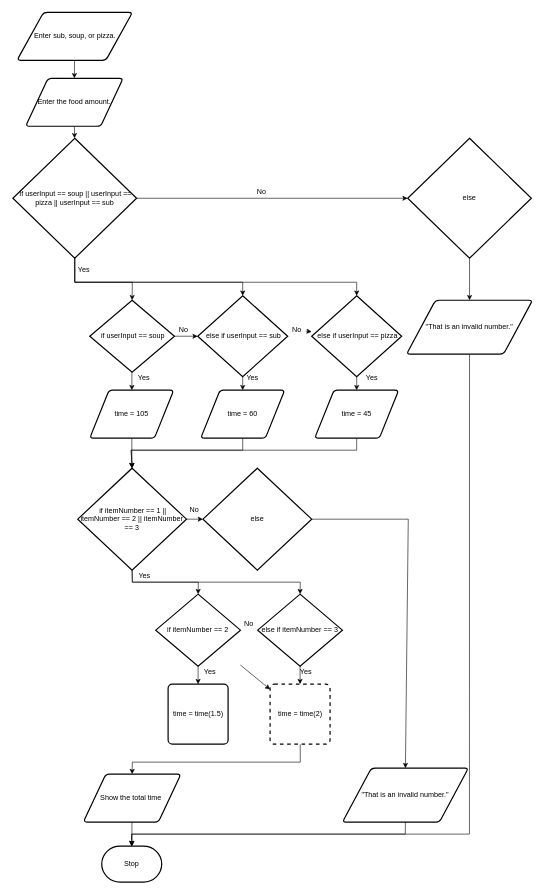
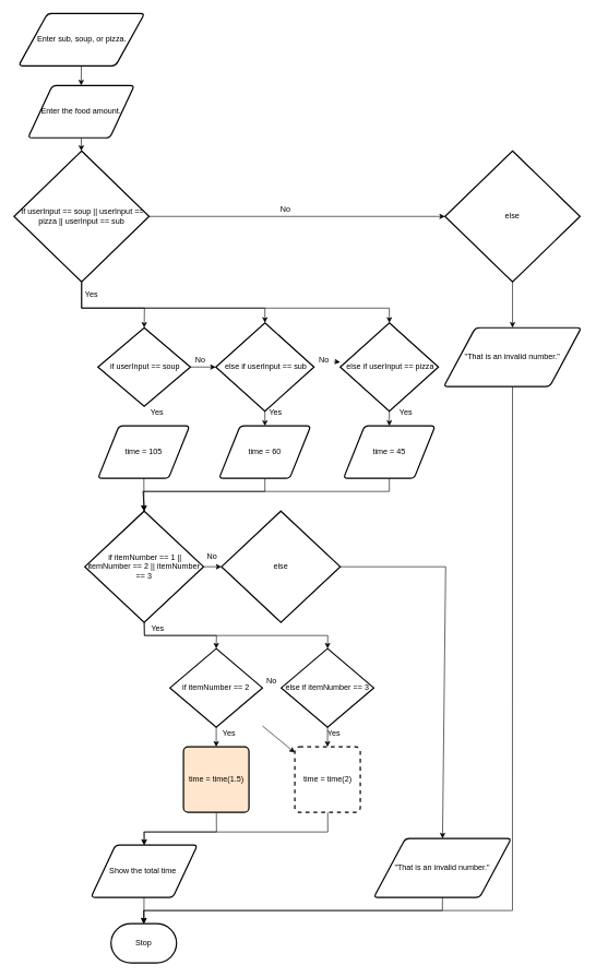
  <mxCell id="0" />
  <mxCell id="1" parent="0" />
  <mxCell id="2" value="" style="edgeStyle=none;html=1;fontFamily=Helvetica;fontSize=12;fontColor=#F0F0F0;" edge="1" parent="1" source="3" target="9"><mxGeometry relative="1" as="geometry" /></mxCell>
  <mxCell id="3" value="Enter the food amount." style="shape=parallelogram;html=1;strokeWidth=2;perimeter=parallelogramPerimeter;whiteSpace=wrap;rounded=1;arcSize=12;size=0.23;" vertex="1" parent="1"><mxGeometry x="42.12" y="130" width="162.5" height="80" as="geometry" /></mxCell>
  <mxCell id="4" value="Stop" style="strokeWidth=2;html=1;shape=mxgraph.flowchart.terminator;whiteSpace=wrap;" vertex="1" parent="1"><mxGeometry x="169" y="1410" width="100" height="60" as="geometry" /></mxCell>
  <mxCell id="5" style="edgeStyle=none;rounded=0;html=1;entryX=0.5;entryY=0;entryDx=0;entryDy=0;entryPerimeter=0;exitX=0.5;exitY=1;exitDx=0;exitDy=0;exitPerimeter=0;" edge="1" parent="1" source="9" target="18"><mxGeometry relative="1" as="geometry"><Array as="points"><mxPoint x="124" y="470" /><mxPoint x="220" y="470" /></Array></mxGeometry></mxCell>
  <mxCell id="6" style="edgeStyle=none;rounded=0;html=1;entryX=0.5;entryY=0;entryDx=0;entryDy=0;entryPerimeter=0;" edge="1" parent="1" target="23"><mxGeometry relative="1" as="geometry"><mxPoint x="124" y="430" as="sourcePoint" /><Array as="points"><mxPoint x="124" y="470" /><mxPoint x="404" y="470" /></Array></mxGeometry></mxCell>
  <mxCell id="7" style="edgeStyle=none;rounded=0;html=1;entryX=0.5;entryY=0;entryDx=0;entryDy=0;entryPerimeter=0;" edge="1" parent="1" target="25"><mxGeometry relative="1" as="geometry"><mxPoint x="124" y="430" as="sourcePoint" /><Array as="points"><mxPoint x="124" y="470" /><mxPoint x="594" y="470" /></Array></mxGeometry></mxCell>
  <mxCell id="8" value="" style="edgeStyle=none;rounded=0;html=1;" edge="1" parent="1" source="9" target="27"><mxGeometry relative="1" as="geometry" /></mxCell>
  <mxCell id="9" value="&lt;span id=&quot;docs-internal-guid-6195adaa-7fff-0db7-8f2a-d677f404ffa1&quot;&gt;&lt;span style=&quot;background-color: transparent ; vertical-align: baseline&quot;&gt;&amp;nbsp;If userInput == soup || userInput == pizza || userInput == sub&lt;/span&gt;&lt;/span&gt;" style="strokeWidth=2;html=1;shape=mxgraph.flowchart.decision;whiteSpace=wrap;" vertex="1" parent="1"><mxGeometry x="20.87" y="230" width="206.25" height="200" as="geometry" /></mxCell>
  <mxCell id="10" value="" style="edgeStyle=none;rounded=0;html=1;" edge="1" parent="1" source="11" target="35"><mxGeometry relative="1" as="geometry" /></mxCell>
  <mxCell id="11" value="time = 105" style="shape=parallelogram;html=1;strokeWidth=2;perimeter=parallelogramPerimeter;whiteSpace=wrap;rounded=1;arcSize=12;size=0.23;" vertex="1" parent="1"><mxGeometry x="149" y="650" width="140" height="80" as="geometry" /></mxCell>
  <mxCell id="12" value="" style="edgeStyle=none;rounded=0;html=1;fontFamily=Helvetica;fontSize=12;fontColor=#F0F0F0;startArrow=none;" edge="1" parent="1"><mxGeometry relative="1" as="geometry"><mxPoint x="639" y="291.5" as="sourcePoint" /><mxPoint x="639" y="291.5" as="targetPoint" /></mxGeometry></mxCell>
  <mxCell id="13" value="Yes" style="text;html=1;resizable=0;autosize=1;align=center;verticalAlign=middle;points=[];fillColor=none;strokeColor=none;rounded=0;" vertex="1" parent="1"><mxGeometry x="119" y="440" width="40" height="20" as="geometry" /></mxCell>
  <mxCell id="14" value="No" style="text;html=1;resizable=0;autosize=1;align=center;verticalAlign=middle;points=[];fillColor=none;strokeColor=none;rounded=0;" vertex="1" parent="1"><mxGeometry x="419.63" y="310" width="30" height="20" as="geometry" /></mxCell>
  <mxCell id="15" value="" style="edgeStyle=none;rounded=0;html=1;fontFamily=Helvetica;fontSize=12;fontColor=#F0F0F0;endArrow=none;" edge="1" parent="1"><mxGeometry relative="1" as="geometry"><mxPoint x="609" y="291.5" as="sourcePoint" /><mxPoint x="609" y="291.5" as="targetPoint" /></mxGeometry></mxCell>
  <mxCell id="16" value="" style="edgeStyle=none;rounded=0;html=1;" edge="1" parent="1" source="18" target="23"><mxGeometry relative="1" as="geometry" /></mxCell>
- <mxCell id="17" value="" style="edgeStyle=none;rounded=0;html=1;" edge="1" parent="1" source="18" target="11"><mxGeometry relative="1" as="geometry" /></mxCell>
  <mxCell id="18" value="&lt;span id=&quot;docs-internal-guid-6195adaa-7fff-0db7-8f2a-d677f404ffa1&quot;&gt;&lt;span style=&quot;background-color: transparent ; vertical-align: baseline&quot;&gt;&amp;nbsp;if userInput == soup&lt;/span&gt;&lt;/span&gt;" style="strokeWidth=2;html=1;shape=mxgraph.flowchart.decision;whiteSpace=wrap;" vertex="1" parent="1"><mxGeometry x="149" y="500" width="141.25" height="120" as="geometry" /></mxCell>
  <mxCell id="19" style="edgeStyle=none;rounded=0;html=1;entryX=0.5;entryY=0;entryDx=0;entryDy=0;" edge="1" parent="1" source="20" target="3"><mxGeometry relative="1" as="geometry" /></mxCell>
  <mxCell id="20" value="Enter sub, soup, or pizza." style="shape=parallelogram;html=1;strokeWidth=2;perimeter=parallelogramPerimeter;whiteSpace=wrap;rounded=1;arcSize=12;size=0.23;" vertex="1" parent="1"><mxGeometry x="27.75" y="20" width="192.5" height="80" as="geometry" /></mxCell>
  <mxCell id="21" value="" style="edgeStyle=none;rounded=0;html=1;startArrow=none;" edge="1" parent="1" source="57" target="25"><mxGeometry relative="1" as="geometry" /></mxCell>
  <mxCell id="22" value="" style="edgeStyle=none;rounded=0;html=1;" edge="1" parent="1" source="23" target="29"><mxGeometry relative="1" as="geometry" /></mxCell>
  <mxCell id="23" value="&lt;span id=&quot;docs-internal-guid-6195adaa-7fff-0db7-8f2a-d677f404ffa1&quot;&gt;&lt;span style=&quot;background-color: transparent ; vertical-align: baseline&quot;&gt;&amp;nbsp;else if userInput == sub&lt;/span&gt;&lt;/span&gt;" style="strokeWidth=2;html=1;shape=mxgraph.flowchart.decision;whiteSpace=wrap;" vertex="1" parent="1"><mxGeometry x="329" y="492.5" width="150" height="135" as="geometry" /></mxCell>
  <mxCell id="24" value="" style="edgeStyle=none;rounded=0;html=1;" edge="1" parent="1" source="25" target="31"><mxGeometry relative="1" as="geometry" /></mxCell>
  <mxCell id="25" value="&lt;span id=&quot;docs-internal-guid-6195adaa-7fff-0db7-8f2a-d677f404ffa1&quot;&gt;&lt;span style=&quot;background-color: transparent ; vertical-align: baseline&quot;&gt;&amp;nbsp;else if userInput == pizza&lt;/span&gt;&lt;/span&gt;" style="strokeWidth=2;html=1;shape=mxgraph.flowchart.decision;whiteSpace=wrap;" vertex="1" parent="1"><mxGeometry x="519" y="492.5" width="150" height="135" as="geometry" /></mxCell>
  <mxCell id="26" style="edgeStyle=none;rounded=0;html=1;entryX=0.5;entryY=0;entryDx=0;entryDy=0;" edge="1" parent="1" source="27" target="52"><mxGeometry relative="1" as="geometry" /></mxCell>
  <mxCell id="27" value="&lt;span id=&quot;docs-internal-guid-6195adaa-7fff-0db7-8f2a-d677f404ffa1&quot;&gt;&lt;span style=&quot;background-color: transparent ; vertical-align: baseline&quot;&gt;else&lt;/span&gt;&lt;/span&gt;" style="strokeWidth=2;html=1;shape=mxgraph.flowchart.decision;whiteSpace=wrap;" vertex="1" parent="1"><mxGeometry x="679" y="230" width="206.25" height="200" as="geometry" /></mxCell>
  <mxCell id="28" style="edgeStyle=none;rounded=0;html=1;entryX=0.5;entryY=0;entryDx=0;entryDy=0;entryPerimeter=0;" edge="1" parent="1" source="29" target="35"><mxGeometry relative="1" as="geometry"><Array as="points"><mxPoint x="404" y="750" /><mxPoint x="218" y="750" /></Array></mxGeometry></mxCell>
  <mxCell id="29" value="time = 60" style="shape=parallelogram;html=1;strokeWidth=2;perimeter=parallelogramPerimeter;whiteSpace=wrap;rounded=1;arcSize=12;size=0.23;" vertex="1" parent="1"><mxGeometry x="334" y="650" width="140" height="80" as="geometry" /></mxCell>
  <mxCell id="30" style="edgeStyle=none;rounded=0;html=1;entryX=0.5;entryY=0;entryDx=0;entryDy=0;entryPerimeter=0;" edge="1" parent="1" source="31" target="35"><mxGeometry relative="1" as="geometry"><Array as="points"><mxPoint x="594" y="750" /><mxPoint x="218" y="750" /></Array></mxGeometry></mxCell>
  <mxCell id="31" value="time = 45" style="shape=parallelogram;html=1;strokeWidth=2;perimeter=parallelogramPerimeter;whiteSpace=wrap;rounded=1;arcSize=12;size=0.23;" vertex="1" parent="1"><mxGeometry x="524" y="650" width="140" height="80" as="geometry" /></mxCell>
  <mxCell id="32" style="edgeStyle=none;rounded=0;html=1;entryX=0.5;entryY=0;entryDx=0;entryDy=0;entryPerimeter=0;exitX=0.5;exitY=1;exitDx=0;exitDy=0;exitPerimeter=0;" edge="1" parent="1" source="35" target="38"><mxGeometry relative="1" as="geometry"><Array as="points"><mxPoint x="220" y="970" /><mxPoint x="330" y="970" /></Array></mxGeometry></mxCell>
  <mxCell id="33" value="" style="edgeStyle=none;rounded=0;html=1;" edge="1" parent="1" source="35" target="42"><mxGeometry relative="1" as="geometry" /></mxCell>
  <mxCell id="34" style="edgeStyle=none;rounded=0;html=1;entryX=0.5;entryY=0;entryDx=0;entryDy=0;entryPerimeter=0;exitX=0.5;exitY=1;exitDx=0;exitDy=0;exitPerimeter=0;" edge="1" parent="1" source="35" target="40"><mxGeometry relative="1" as="geometry"><Array as="points"><mxPoint x="220" y="970" /><mxPoint x="500" y="970" /></Array></mxGeometry></mxCell>
  <mxCell id="35" value="&lt;span id=&quot;docs-internal-guid-6195adaa-7fff-0db7-8f2a-d677f404ffa1&quot;&gt;&lt;span style=&quot;background-color: transparent ; vertical-align: baseline&quot;&gt;&amp;nbsp;if i&lt;/span&gt;&lt;/span&gt;temNumber == 1 || itemNumber == 2 || itemNumber == 3" style="strokeWidth=2;html=1;shape=mxgraph.flowchart.decision;whiteSpace=wrap;" vertex="1" parent="1"><mxGeometry x="129" y="780" width="181.25" height="170" as="geometry" /></mxCell>
  <mxCell id="36" value="" style="edgeStyle=none;rounded=0;html=1;" edge="1" parent="1" source="38" target="46"><mxGeometry relative="1" as="geometry" /></mxCell>
  <mxCell id="37" value="" style="edgeStyle=none;rounded=0;html=1;" edge="1" parent="1" source="38" target="44"><mxGeometry relative="1" as="geometry" /></mxCell>
  <mxCell id="38" value="&lt;span id=&quot;docs-internal-guid-6195adaa-7fff-0db7-8f2a-d677f404ffa1&quot;&gt;&lt;span style=&quot;background-color: transparent ; vertical-align: baseline&quot;&gt;if itemNumber == 2&lt;/span&gt;&lt;/span&gt;" style="strokeWidth=2;html=1;shape=mxgraph.flowchart.decision;whiteSpace=wrap;" vertex="1" parent="1"><mxGeometry x="259" y="990" width="141.25" height="120" as="geometry" /></mxCell>
  <mxCell id="39" value="" style="edgeStyle=none;rounded=0;html=1;" edge="1" parent="1" source="40" target="46"><mxGeometry relative="1" as="geometry" /></mxCell>
  <mxCell id="40" value="&lt;span id=&quot;docs-internal-guid-6195adaa-7fff-0db7-8f2a-d677f404ffa1&quot;&gt;&lt;span style=&quot;background-color: transparent ; vertical-align: baseline&quot;&gt;else if itemNumber == 3&lt;/span&gt;&lt;/span&gt;" style="strokeWidth=2;html=1;shape=mxgraph.flowchart.decision;whiteSpace=wrap;" vertex="1" parent="1"><mxGeometry x="429" y="990" width="141.25" height="120" as="geometry" /></mxCell>
  <mxCell id="41" style="edgeStyle=none;rounded=0;html=1;entryX=0.5;entryY=0;entryDx=0;entryDy=0;exitX=1;exitY=0.5;exitDx=0;exitDy=0;exitPerimeter=0;" edge="1" parent="1" source="42" target="50"><mxGeometry relative="1" as="geometry"><Array as="points"><mxPoint x="680" y="865" /></Array></mxGeometry></mxCell>
  <mxCell id="42" value="else" style="strokeWidth=2;html=1;shape=mxgraph.flowchart.decision;whiteSpace=wrap;" vertex="1" parent="1"><mxGeometry x="337.75" y="780" width="181.25" height="170" as="geometry" /></mxCell>
- <mxCell id="44" value="time = time(1.5)" style="rounded=1;whiteSpace=wrap;html=1;absoluteArcSize=1;arcSize=14;strokeWidth=2;" vertex="1" parent="1"><mxGeometry x="279.63" y="1140" width="100" height="100" as="geometry" /></mxCell>
+ <mxCell id="43" style="edgeStyle=none;rounded=0;html=1;entryX=0.5;entryY=0;entryDx=0;entryDy=0;" edge="1" parent="1" source="44" target="48"><mxGeometry relative="1" as="geometry"><Array as="points"><mxPoint x="330" y="1270" /><mxPoint x="219" y="1270" /></Array></mxGeometry></mxCell>
+ <mxCell id="44" value="time = time(1.5)" style="rounded=1;whiteSpace=wrap;html=1;absoluteArcSize=1;arcSize=14;strokeWidth=2;fillColor=#ffe6cc;" vertex="1" parent="1"><mxGeometry x="279.63" y="1140" width="100" height="100" as="geometry" /></mxCell>
  <mxCell id="45" style="edgeStyle=none;rounded=0;html=1;entryX=0.5;entryY=0;entryDx=0;entryDy=0;" edge="1" parent="1" source="46" target="48"><mxGeometry relative="1" as="geometry"><Array as="points"><mxPoint x="500" y="1270" /><mxPoint x="220" y="1270" /></Array></mxGeometry></mxCell>
  <mxCell id="46" value="time = time(2)" style="rounded=1;whiteSpace=wrap;html=1;absoluteArcSize=1;arcSize=14;strokeWidth=2;dashed=1;" vertex="1" parent="1"><mxGeometry x="449.63" y="1140" width="100" height="100" as="geometry" /></mxCell>
  <mxCell id="47" value="" style="edgeStyle=none;rounded=0;html=1;" edge="1" parent="1" source="48" target="4"><mxGeometry relative="1" as="geometry" /></mxCell>
  <mxCell id="48" value="Show the total time&amp;nbsp;" style="shape=parallelogram;html=1;strokeWidth=2;perimeter=parallelogramPerimeter;whiteSpace=wrap;rounded=1;arcSize=12;size=0.23;" vertex="1" parent="1"><mxGeometry x="138.38" y="1290" width="162.5" height="80" as="geometry" /></mxCell>
  <mxCell id="49" style="edgeStyle=none;rounded=0;html=1;entryX=0.5;entryY=0;entryDx=0;entryDy=0;entryPerimeter=0;exitX=0.5;exitY=1;exitDx=0;exitDy=0;" edge="1" parent="1" source="50" target="4"><mxGeometry relative="1" as="geometry"><Array as="points"><mxPoint x="675" y="1390" /><mxPoint x="219" y="1390" /></Array></mxGeometry></mxCell>
  <mxCell id="50" value="&quot;That is an invalid number.&quot;" style="shape=parallelogram;html=1;strokeWidth=2;perimeter=parallelogramPerimeter;whiteSpace=wrap;rounded=1;arcSize=12;size=0.23;" vertex="1" parent="1"><mxGeometry x="570.25" y="1280" width="210" height="90" as="geometry" /></mxCell>
  <mxCell id="51" style="edgeStyle=none;rounded=0;html=1;" edge="1" parent="1" source="52"><mxGeometry relative="1" as="geometry"><mxPoint x="219" y="1410" as="targetPoint" /><Array as="points"><mxPoint x="782" y="1390" /><mxPoint x="219" y="1390" /></Array></mxGeometry></mxCell>
  <mxCell id="52" value="&quot;That is an invalid number.&quot;" style="shape=parallelogram;html=1;strokeWidth=2;perimeter=parallelogramPerimeter;whiteSpace=wrap;rounded=1;arcSize=12;size=0.23;" vertex="1" parent="1"><mxGeometry x="677.13" y="500" width="210" height="90" as="geometry" /></mxCell>
  <mxCell id="53" value="Yes" style="text;html=1;resizable=0;autosize=1;align=center;verticalAlign=middle;points=[];fillColor=none;strokeColor=none;rounded=0;" vertex="1" parent="1"><mxGeometry x="219" y="620" width="40" height="20" as="geometry" /></mxCell>
  <mxCell id="54" value="Yes" style="text;html=1;resizable=0;autosize=1;align=center;verticalAlign=middle;points=[];fillColor=none;strokeColor=none;rounded=0;" vertex="1" parent="1"><mxGeometry x="400.25" y="620" width="40" height="20" as="geometry" /></mxCell>
  <mxCell id="55" value="Yes" style="text;html=1;resizable=0;autosize=1;align=center;verticalAlign=middle;points=[];fillColor=none;strokeColor=none;rounded=0;" vertex="1" parent="1"><mxGeometry x="599" y="620" width="40" height="20" as="geometry" /></mxCell>
  <mxCell id="56" value="No" style="text;html=1;resizable=0;autosize=1;align=center;verticalAlign=middle;points=[];fillColor=none;strokeColor=none;rounded=0;" vertex="1" parent="1"><mxGeometry x="290.25" y="540" width="30" height="20" as="geometry" /></mxCell>
  <mxCell id="57" value="No" style="text;html=1;resizable=0;autosize=1;align=center;verticalAlign=middle;points=[];fillColor=none;strokeColor=none;rounded=0;" vertex="1" parent="1"><mxGeometry x="479" y="540" width="30" height="20" as="geometry" /></mxCell>
  <mxCell id="58" value="" style="edgeStyle=none;rounded=0;html=1;endArrow=none;" edge="1" parent="1" source="23" target="57"><mxGeometry relative="1" as="geometry"><mxPoint x="479" y="560" as="sourcePoint" /><mxPoint x="519" y="560" as="targetPoint" /></mxGeometry></mxCell>
  <mxCell id="59" value="No" style="text;html=1;resizable=0;autosize=1;align=center;verticalAlign=middle;points=[];fillColor=none;strokeColor=none;rounded=0;" vertex="1" parent="1"><mxGeometry x="307.75" y="840" width="30" height="20" as="geometry" /></mxCell>
  <mxCell id="60" value="Yes" style="text;html=1;resizable=0;autosize=1;align=center;verticalAlign=middle;points=[];fillColor=none;strokeColor=none;rounded=0;" vertex="1" parent="1"><mxGeometry x="220.25" y="950" width="40" height="20" as="geometry" /></mxCell>
  <mxCell id="61" value="Yes" style="text;html=1;resizable=0;autosize=1;align=center;verticalAlign=middle;points=[];fillColor=none;strokeColor=none;rounded=0;" vertex="1" parent="1"><mxGeometry x="329" y="1110" width="40" height="20" as="geometry" /></mxCell>
  <mxCell id="62" value="Yes" style="text;html=1;resizable=0;autosize=1;align=center;verticalAlign=middle;points=[];fillColor=none;strokeColor=none;rounded=0;" vertex="1" parent="1"><mxGeometry x="489" y="1110" width="40" height="20" as="geometry" /></mxCell>
  <mxCell id="63" value="No" style="text;html=1;resizable=0;autosize=1;align=center;verticalAlign=middle;points=[];fillColor=none;strokeColor=none;rounded=0;" vertex="1" parent="1"><mxGeometry x="399" y="1030" width="30" height="20" as="geometry" /></mxCell>
